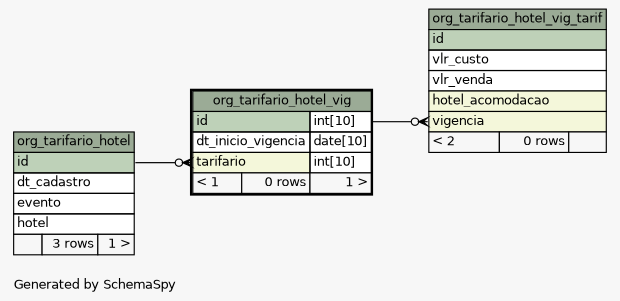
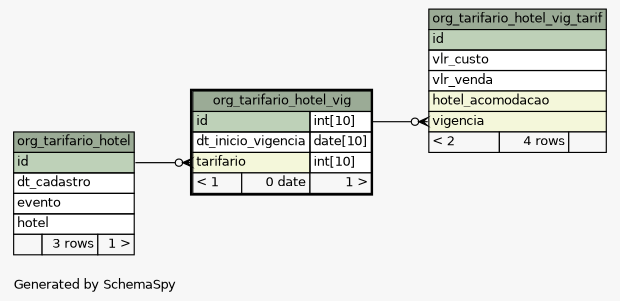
  digraph {
    bgcolor="#f7f7f7"
    fontname=Helvetica
    fontsize=11
    label="\nGenerated by SchemaSpy"
    labeljust=l
    nodesep=0.18
    rankdir=RL
    ranksep=0.46
    node [fontname=Helvetica fontsize=11 shape=plaintext]
    edge [arrowhead=none arrowsize=0.8 arrowtail=crowodot dir=back]
-   n1 [label=<     <TABLE BORDER="2" CELLBORDER="1" CELLSPACING="0" BGCOLOR="#ffffff">       <TR><TD COLSPAN="3" BGCOLOR="#9bab96" ALIGN="CENTER">org_tarifario_hotel_vig</TD></TR>       <TR><TD PORT="id" COLSPAN="2" BGCOLOR="#bed1b8" ALIGN="LEFT">id</TD><TD PORT="id.type" ALIGN="LEFT">int[10]</TD></TR>       <TR><TD PORT="dt_inicio_vigencia" COLSPAN="2" ALIGN="LEFT">dt_inicio_vigencia</TD><TD PORT="dt_inicio_vigencia.type" ALIGN="LEFT">date[10]</TD></TR>       <TR><TD PORT="tarifario" COLSPAN="2" BGCOLOR="#f4f7da" ALIGN="LEFT">tarifario</TD><TD PORT="tarifario.type" ALIGN="LEFT">int[10]</TD></TR>       <TR><TD ALIGN="LEFT" BGCOLOR="#f7f7f7">&lt; 1</TD><TD ALIGN="RIGHT" BGCOLOR="#f7f7f7">0 rows</TD><TD ALIGN="RIGHT" BGCOLOR="#f7f7f7">1 &gt;</TD></TR>     </TABLE>>]
+   n1 [label=<     <TABLE BORDER="2" CELLBORDER="1" CELLSPACING="0" BGCOLOR="#ffffff">       <TR><TD COLSPAN="3" BGCOLOR="#9bab96" ALIGN="CENTER">org_tarifario_hotel_vig</TD></TR>       <TR><TD PORT="id" COLSPAN="2" BGCOLOR="#bed1b8" ALIGN="LEFT">id</TD><TD PORT="id.type" ALIGN="LEFT">int[10]</TD></TR>       <TR><TD PORT="dt_inicio_vigencia" COLSPAN="2" ALIGN="LEFT">dt_inicio_vigencia</TD><TD PORT="dt_inicio_vigencia.type" ALIGN="LEFT">date[10]</TD></TR>       <TR><TD PORT="tarifario" COLSPAN="2" BGCOLOR="#f4f7da" ALIGN="LEFT">tarifario</TD><TD PORT="tarifario.type" ALIGN="LEFT">int[10]</TD></TR>       <TR><TD ALIGN="LEFT" BGCOLOR="#f7f7f7">&lt; 1</TD><TD ALIGN="RIGHT" BGCOLOR="#f7f7f7">0 date</TD><TD ALIGN="RIGHT" BGCOLOR="#f7f7f7">1 &gt;</TD></TR>     </TABLE>>]
    n2 [label=<     <TABLE BORDER="0" CELLBORDER="1" CELLSPACING="0" BGCOLOR="#ffffff">       <TR><TD COLSPAN="3" BGCOLOR="#9bab96" ALIGN="CENTER">org_tarifario_hotel</TD></TR>       <TR><TD PORT="id" COLSPAN="3" BGCOLOR="#bed1b8" ALIGN="LEFT">id</TD></TR>       <TR><TD PORT="dt_cadastro" COLSPAN="3" ALIGN="LEFT">dt_cadastro</TD></TR>       <TR><TD PORT="evento" COLSPAN="3" ALIGN="LEFT">evento</TD></TR>       <TR><TD PORT="hotel" COLSPAN="3" ALIGN="LEFT">hotel</TD></TR>       <TR><TD ALIGN="LEFT" BGCOLOR="#f7f7f7">  </TD><TD ALIGN="RIGHT" BGCOLOR="#f7f7f7">3 rows</TD><TD ALIGN="RIGHT" BGCOLOR="#f7f7f7">1 &gt;</TD></TR>     </TABLE>>]
-   n3 [label=<     <TABLE BORDER="0" CELLBORDER="1" CELLSPACING="0" BGCOLOR="#ffffff">       <TR><TD COLSPAN="3" BGCOLOR="#9bab96" ALIGN="CENTER">org_tarifario_hotel_vig_tarif</TD></TR>       <TR><TD PORT="id" COLSPAN="3" BGCOLOR="#bed1b8" ALIGN="LEFT">id</TD></TR>       <TR><TD PORT="vlr_custo" COLSPAN="3" ALIGN="LEFT">vlr_custo</TD></TR>       <TR><TD PORT="vlr_venda" COLSPAN="3" ALIGN="LEFT">vlr_venda</TD></TR>       <TR><TD PORT="hotel_acomodacao" COLSPAN="3" BGCOLOR="#f4f7da" ALIGN="LEFT">hotel_acomodacao</TD></TR>       <TR><TD PORT="vigencia" COLSPAN="3" BGCOLOR="#f4f7da" ALIGN="LEFT">vigencia</TD></TR>       <TR><TD ALIGN="LEFT" BGCOLOR="#f7f7f7">&lt; 2</TD><TD ALIGN="RIGHT" BGCOLOR="#f7f7f7">0 rows</TD><TD ALIGN="RIGHT" BGCOLOR="#f7f7f7">  </TD></TR>     </TABLE>>]
+   n3 [label=<     <TABLE BORDER="0" CELLBORDER="1" CELLSPACING="0" BGCOLOR="#ffffff">       <TR><TD COLSPAN="3" BGCOLOR="#9bab96" ALIGN="CENTER">org_tarifario_hotel_vig_tarif</TD></TR>       <TR><TD PORT="id" COLSPAN="3" BGCOLOR="#bed1b8" ALIGN="LEFT">id</TD></TR>       <TR><TD PORT="vlr_custo" COLSPAN="3" ALIGN="LEFT">vlr_custo</TD></TR>       <TR><TD PORT="vlr_venda" COLSPAN="3" ALIGN="LEFT">vlr_venda</TD></TR>       <TR><TD PORT="hotel_acomodacao" COLSPAN="3" BGCOLOR="#f4f7da" ALIGN="LEFT">hotel_acomodacao</TD></TR>       <TR><TD PORT="vigencia" COLSPAN="3" BGCOLOR="#f4f7da" ALIGN="LEFT">vigencia</TD></TR>       <TR><TD ALIGN="LEFT" BGCOLOR="#f7f7f7">&lt; 2</TD><TD ALIGN="RIGHT" BGCOLOR="#f7f7f7">4 rows</TD><TD ALIGN="RIGHT" BGCOLOR="#f7f7f7">  </TD></TR>     </TABLE>>]
    n1 -> n2 [headport="id:e" tailport="tarifario:w"]
    n3 -> n1 [headport="id.type:e" tailport="vigencia:w"]
  }
